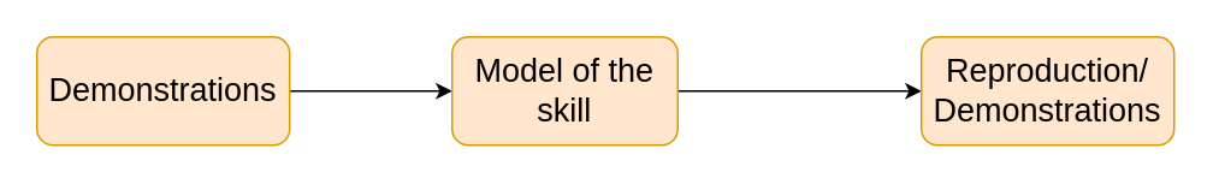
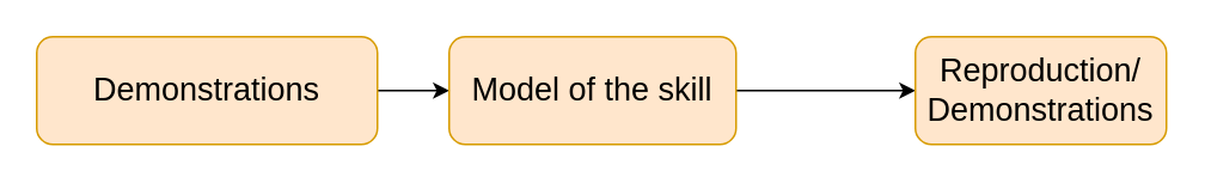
  <mxCell id="0" />
  <mxCell id="1" parent="0" />
  <mxCell id="2" value="" style="edgeStyle=orthogonalEdgeStyle;rounded=0;orthogonalLoop=1;jettySize=auto;html=1;" edge="1" parent="1" source="3" target="5"><mxGeometry relative="1" as="geometry" /></mxCell>
- <mxCell id="3" value="&lt;font style=&quot;font-size: 18px&quot;&gt;Demonstrations&lt;br&gt;&lt;/font&gt;" style="rounded=1;whiteSpace=wrap;html=1;fillColor=#ffe6cc;strokeColor=#d79b00;" vertex="1" parent="1"><mxGeometry x="20" y="20" width="140" height="60" as="geometry" /></mxCell>
+ <mxCell id="3" value="&lt;font style=&quot;font-size: 18px&quot;&gt;Demonstrations&lt;br&gt;&lt;/font&gt;" style="rounded=1;whiteSpace=wrap;html=1;fillColor=#ffe6cc;strokeColor=#d79b00;" vertex="1" parent="1"><mxGeometry x="20" y="20" width="190" height="60" as="geometry" /></mxCell>
  <mxCell id="4" value="" style="edgeStyle=orthogonalEdgeStyle;rounded=0;orthogonalLoop=1;jettySize=auto;html=1;" edge="1" parent="1" source="5" target="6"><mxGeometry relative="1" as="geometry" /></mxCell>
- <mxCell id="5" value="&lt;font style=&quot;font-size: 18px&quot;&gt;Model of the skill&lt;br&gt;&lt;/font&gt;" style="whiteSpace=wrap;html=1;rounded=1;strokeColor=#d79b00;fillColor=#ffe6cc;" vertex="1" parent="1"><mxGeometry x="250" y="20" width="125" height="60" as="geometry" /></mxCell>
+ <mxCell id="5" value="&lt;font style=&quot;font-size: 18px&quot;&gt;Model of the skill&lt;br&gt;&lt;/font&gt;" style="whiteSpace=wrap;html=1;rounded=1;strokeColor=#d79b00;fillColor=#ffe6cc;" vertex="1" parent="1"><mxGeometry x="250" y="20" width="160" height="60" as="geometry" /></mxCell>
  <mxCell id="6" value="&lt;div&gt;&lt;font style=&quot;font-size: 18px&quot;&gt;Reproduction/&lt;/font&gt;&lt;/div&gt;&lt;div&gt;&lt;font style=&quot;font-size: 18px&quot;&gt;Demonstrations&lt;/font&gt;&lt;/div&gt;" style="whiteSpace=wrap;html=1;rounded=1;strokeColor=#d79b00;fillColor=#ffe6cc;" vertex="1" parent="1"><mxGeometry x="510" y="20" width="140" height="60" as="geometry" /></mxCell>
